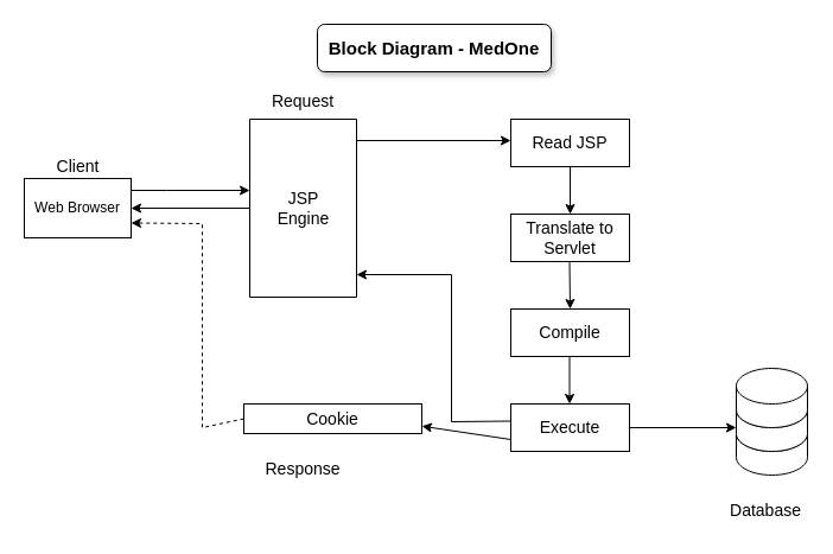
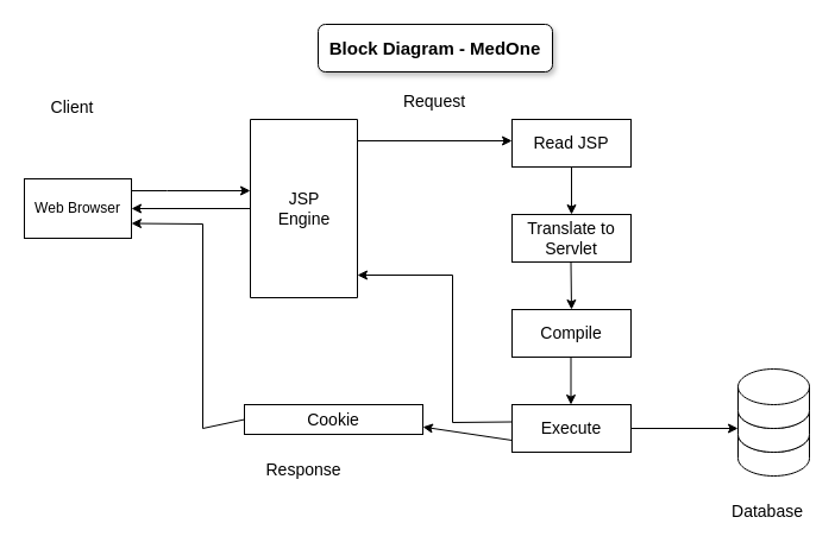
  <mxCell id="0" />
  <mxCell id="1" parent="0" />
  <mxCell id="2" value="Web Browser" style="rounded=0;whiteSpace=wrap;html=1;" vertex="1" parent="1"><mxGeometry x="20" y="150" width="90" height="50" as="geometry" /></mxCell>
- <mxCell id="3" value="&lt;span style=&quot;font-weight: normal;&quot;&gt;Client&lt;/span&gt;" style="text;strokeColor=none;fillColor=none;html=1;fontSize=14;fontStyle=1;verticalAlign=middle;align=center;" vertex="1" parent="1"><mxGeometry x="35" y="130" width="60" height="20" as="geometry" /></mxCell>
+ <mxCell id="3" value="&lt;span style=&quot;font-weight: normal;&quot;&gt;Client&lt;/span&gt;" style="text;strokeColor=none;fillColor=none;html=1;fontSize=14;fontStyle=1;verticalAlign=middle;align=center;" vertex="1" parent="1"><mxGeometry x="30" y="80" width="60" height="20" as="geometry" /></mxCell>
  <mxCell id="4" value="" style="swimlane;startSize=0;fontSize=14;" vertex="1" parent="1"><mxGeometry x="210" y="100" width="90" height="150" as="geometry" /></mxCell>
  <mxCell id="5" value="JSP&lt;br&gt;Engine" style="text;html=1;align=center;verticalAlign=middle;resizable=0;points=[];autosize=1;strokeColor=none;fillColor=none;fontSize=14;" vertex="1" parent="4"><mxGeometry x="10" y="50" width="70" height="50" as="geometry" /></mxCell>
  <mxCell id="6" value="Read JSP" style="rounded=0;whiteSpace=wrap;html=1;fontSize=14;" vertex="1" parent="1"><mxGeometry x="430" y="100" width="100" height="40" as="geometry" /></mxCell>
  <mxCell id="7" value="Translate to Servlet" style="rounded=0;whiteSpace=wrap;html=1;fontSize=14;" vertex="1" parent="1"><mxGeometry x="430" y="180" width="100" height="40" as="geometry" /></mxCell>
  <mxCell id="8" value="Compile" style="rounded=0;whiteSpace=wrap;html=1;fontSize=14;" vertex="1" parent="1"><mxGeometry x="430" y="260" width="100" height="40" as="geometry" /></mxCell>
  <mxCell id="9" value="Execute" style="rounded=0;whiteSpace=wrap;html=1;fontSize=14;" vertex="1" parent="1"><mxGeometry x="430" y="340" width="100" height="40" as="geometry" /></mxCell>
  <mxCell id="10" value="" style="shape=cylinder3;whiteSpace=wrap;html=1;boundedLbl=1;backgroundOutline=1;size=15;fontSize=14;" vertex="1" parent="1"><mxGeometry x="620" y="350" width="60" height="50" as="geometry" /></mxCell>
  <mxCell id="11" value="" style="shape=cylinder3;whiteSpace=wrap;html=1;boundedLbl=1;backgroundOutline=1;size=15;fontSize=14;" vertex="1" parent="1"><mxGeometry x="620" y="330" width="60" height="50" as="geometry" /></mxCell>
  <mxCell id="12" value="" style="shape=cylinder3;whiteSpace=wrap;html=1;boundedLbl=1;backgroundOutline=1;size=15;fontSize=14;" vertex="1" parent="1"><mxGeometry x="620" y="310" width="60" height="50" as="geometry" /></mxCell>
  <mxCell id="13" value="Database" style="text;html=1;strokeColor=none;fillColor=none;align=center;verticalAlign=middle;whiteSpace=wrap;rounded=0;fontSize=14;" vertex="1" parent="1"><mxGeometry x="615" y="415" width="60" height="30" as="geometry" /></mxCell>
  <mxCell id="14" value="Cookie" style="rounded=0;whiteSpace=wrap;html=1;fontSize=14;" vertex="1" parent="1"><mxGeometry x="205" y="340" width="150" height="25" as="geometry" /></mxCell>
  <mxCell id="15" value="Response" style="text;html=1;strokeColor=none;fillColor=none;align=center;verticalAlign=middle;whiteSpace=wrap;rounded=0;fontSize=14;" vertex="1" parent="1"><mxGeometry x="225" y="380" width="60" height="30" as="geometry" /></mxCell>
- <mxCell id="16" value="Request" style="text;html=1;strokeColor=none;fillColor=none;align=center;verticalAlign=middle;whiteSpace=wrap;rounded=0;fontSize=14;" vertex="1" parent="1"><mxGeometry x="225" y="70" width="60" height="30" as="geometry" /></mxCell>
+ <mxCell id="16" value="Request" style="text;html=1;strokeColor=none;fillColor=none;align=center;verticalAlign=middle;whiteSpace=wrap;rounded=0;fontSize=14;" vertex="1" parent="1"><mxGeometry x="335" y="70" width="60" height="30" as="geometry" /></mxCell>
  <mxCell id="17" value="" style="endArrow=classic;html=1;rounded=0;fontSize=14;" edge="1" parent="1"><mxGeometry width="50" height="50" relative="1" as="geometry"><mxPoint x="110" y="160" as="sourcePoint" /><mxPoint x="210" y="160" as="targetPoint" /><Array as="points"><mxPoint x="140" y="160" /></Array></mxGeometry></mxCell>
  <mxCell id="18" value="" style="endArrow=classic;html=1;rounded=0;fontSize=15;" edge="1" parent="1"><mxGeometry width="50" height="50" relative="1" as="geometry"><mxPoint x="300" y="118" as="sourcePoint" /><mxPoint x="430" y="118" as="targetPoint" /></mxGeometry></mxCell>
  <mxCell id="19" value="" style="endArrow=classic;html=1;rounded=0;fontSize=15;exitX=0.5;exitY=1;exitDx=0;exitDy=0;" edge="1" parent="1" source="6"><mxGeometry width="50" height="50" relative="1" as="geometry"><mxPoint x="455" y="180" as="sourcePoint" /><mxPoint x="480" y="180" as="targetPoint" /></mxGeometry></mxCell>
  <mxCell id="20" value="" style="endArrow=classic;html=1;rounded=0;fontSize=15;exitX=0.5;exitY=1;exitDx=0;exitDy=0;" edge="1" parent="1"><mxGeometry width="50" height="50" relative="1" as="geometry"><mxPoint x="479.5" y="220" as="sourcePoint" /><mxPoint x="480" y="260" as="targetPoint" /></mxGeometry></mxCell>
  <mxCell id="21" value="" style="endArrow=classic;html=1;rounded=0;fontSize=15;exitX=0.5;exitY=1;exitDx=0;exitDy=0;" edge="1" parent="1"><mxGeometry width="50" height="50" relative="1" as="geometry"><mxPoint x="479.5" y="300" as="sourcePoint" /><mxPoint x="479.5" y="340" as="targetPoint" /></mxGeometry></mxCell>
  <mxCell id="22" value="" style="endArrow=classic;html=1;rounded=0;fontSize=15;entryX=0;entryY=0;entryDx=0;entryDy=30;entryPerimeter=0;" edge="1" parent="1" target="11"><mxGeometry width="50" height="50" relative="1" as="geometry"><mxPoint x="530" y="360" as="sourcePoint" /><mxPoint x="580" y="310" as="targetPoint" /></mxGeometry></mxCell>
  <mxCell id="23" value="" style="endArrow=classic;html=1;rounded=0;fontSize=15;entryX=1;entryY=0.75;entryDx=0;entryDy=0;" edge="1" parent="1" target="14"><mxGeometry width="50" height="50" relative="1" as="geometry"><mxPoint x="430" y="370" as="sourcePoint" /><mxPoint x="310" y="370" as="targetPoint" /></mxGeometry></mxCell>
  <mxCell id="24" value="" style="endArrow=classic;html=1;rounded=0;fontSize=15;" edge="1" parent="1"><mxGeometry width="50" height="50" relative="1" as="geometry"><mxPoint x="430" y="354.5" as="sourcePoint" /><mxPoint x="300" y="231" as="targetPoint" /><Array as="points"><mxPoint x="380" y="355" /><mxPoint x="380" y="231" /></Array></mxGeometry></mxCell>
  <mxCell id="25" value="" style="endArrow=classic;html=1;rounded=0;fontSize=14;entryX=1;entryY=0.5;entryDx=0;entryDy=0;exitX=0;exitY=0.5;exitDx=0;exitDy=0;" edge="1" parent="1" source="4" target="2"><mxGeometry width="50" height="50" relative="1" as="geometry"><mxPoint x="120" y="170" as="sourcePoint" /><mxPoint x="220" y="170" as="targetPoint" /><Array as="points" /></mxGeometry></mxCell>
- <mxCell id="26" value="" style="endArrow=classic;html=1;rounded=0;fontSize=15;entryX=1;entryY=0.75;entryDx=0;entryDy=0;exitX=0;exitY=0.5;exitDx=0;exitDy=0;dashed=1;" edge="1" parent="1" source="14" target="2"><mxGeometry width="50" height="50" relative="1" as="geometry"><mxPoint x="155" y="400" as="sourcePoint" /><mxPoint x="205" y="350" as="targetPoint" /><Array as="points"><mxPoint x="170" y="360" /><mxPoint x="170" y="188" /></Array></mxGeometry></mxCell>
+ <mxCell id="26" value="" style="endArrow=classic;html=1;rounded=0;fontSize=15;entryX=1;entryY=0.75;entryDx=0;entryDy=0;exitX=0;exitY=0.5;exitDx=0;exitDy=0;" edge="1" parent="1" source="14" target="2"><mxGeometry width="50" height="50" relative="1" as="geometry"><mxPoint x="155" y="400" as="sourcePoint" /><mxPoint x="205" y="350" as="targetPoint" /><Array as="points"><mxPoint x="170" y="360" /><mxPoint x="170" y="188" /></Array></mxGeometry></mxCell>
  <mxCell id="27" value="&lt;b&gt;Block Diagram - MedOne&lt;/b&gt;" style="rounded=1;whiteSpace=wrap;html=1;labelBorderColor=none;fontSize=15;glass=0;shadow=1;" vertex="1" parent="1"><mxGeometry x="267" y="20" width="197" height="40" as="geometry" /></mxCell>
